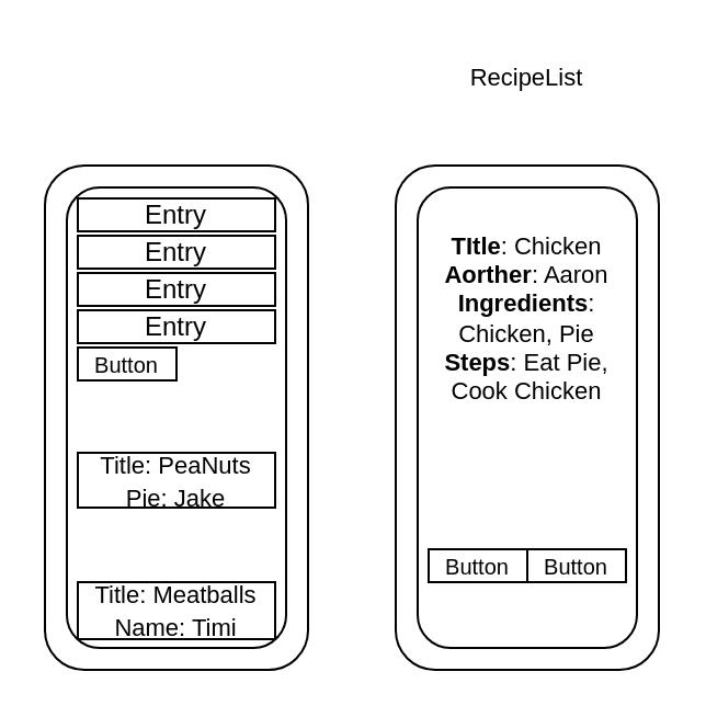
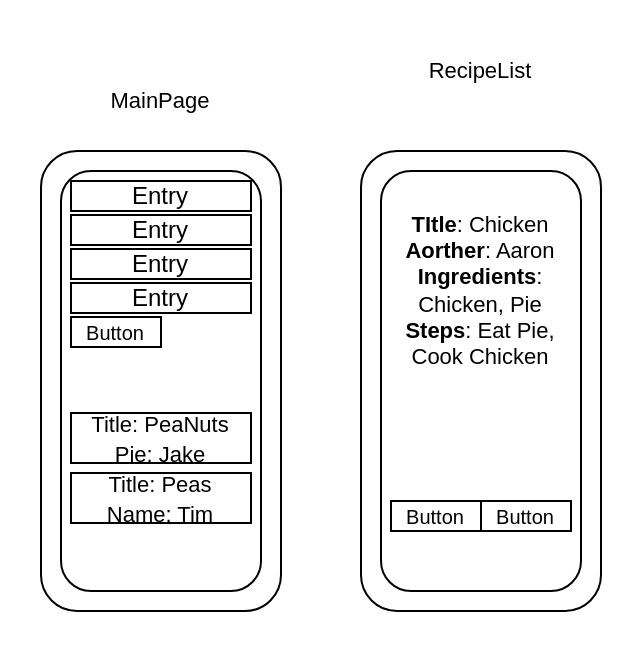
  <mxCell id="0" />
  <mxCell id="1" parent="0" />
  <mxCell id="2" value="" style="rounded=1;whiteSpace=wrap;html=1;" parent="1" vertex="1"><mxGeometry x="20" y="75" width="120" height="230" as="geometry" /></mxCell>
  <mxCell id="3" value="" style="rounded=1;whiteSpace=wrap;html=1;" parent="1" vertex="1"><mxGeometry x="30" y="85" width="100" height="210" as="geometry" /></mxCell>
  <mxCell id="4" value="" style="rounded=1;whiteSpace=wrap;html=1;" parent="1" vertex="1"><mxGeometry x="180" y="75" width="120" height="230" as="geometry" /></mxCell>
  <mxCell id="5" value="" style="rounded=1;whiteSpace=wrap;html=1;" parent="1" vertex="1"><mxGeometry x="190" y="85" width="100" height="210" as="geometry" /></mxCell>
  <mxCell id="6" value="&lt;span style=&quot;font-size: 11px;&quot;&gt;Title: PeaNuts&lt;/span&gt;&lt;br style=&quot;font-size: 11px;&quot;&gt;&lt;span style=&quot;font-size: 11px;&quot;&gt;Pie: Jake&lt;/span&gt;" style="rounded=0;whiteSpace=wrap;html=1;" parent="1" vertex="1"><mxGeometry x="35" y="206" width="90" height="25" as="geometry" /></mxCell>
- <mxCell id="8" value="&lt;span style=&quot;font-size: 11px;&quot;&gt;Title: Meatballs&lt;/span&gt;&lt;br style=&quot;font-size: 11px;&quot;&gt;&lt;span style=&quot;font-size: 11px;&quot;&gt;Name: Timi&lt;/span&gt;" style="rounded=0;whiteSpace=wrap;html=1;" parent="1" vertex="1"><mxGeometry x="35" y="265" width="90" height="26" as="geometry" /></mxCell>
+ <mxCell id="7" value="&lt;span style=&quot;font-size: 11px;&quot;&gt;Title: Peas&lt;/span&gt;&lt;br style=&quot;font-size: 11px;&quot;&gt;&lt;span style=&quot;font-size: 11px;&quot;&gt;Name: Tim&lt;/span&gt;" style="rounded=0;whiteSpace=wrap;html=1;" parent="1" vertex="1"><mxGeometry x="35" y="236" width="90" height="25" as="geometry" /></mxCell>
  <mxCell id="9" value="Entry" style="rounded=0;whiteSpace=wrap;html=1;" parent="1" vertex="1"><mxGeometry x="35" y="107" width="90" height="15" as="geometry" /></mxCell>
  <mxCell id="10" value="Entry" style="rounded=0;whiteSpace=wrap;html=1;" parent="1" vertex="1"><mxGeometry x="35" y="124" width="90" height="15" as="geometry" /></mxCell>
  <mxCell id="11" value="Entry" style="rounded=0;whiteSpace=wrap;html=1;" parent="1" vertex="1"><mxGeometry x="35" y="141" width="90" height="15" as="geometry" /></mxCell>
  <mxCell id="12" value="Entry" style="rounded=0;whiteSpace=wrap;html=1;" parent="1" vertex="1"><mxGeometry x="35" y="90" width="90" height="15" as="geometry" /></mxCell>
  <mxCell id="13" value="&lt;font size=&quot;1&quot;&gt;Button&lt;/font&gt;" style="rounded=0;whiteSpace=wrap;html=1;" parent="1" vertex="1"><mxGeometry x="35" y="158" width="45" height="15" as="geometry" /></mxCell>
  <mxCell id="14" value="&lt;b&gt;TItle&lt;/b&gt;: Chicken&lt;br&gt;&lt;b&gt;Aorther&lt;/b&gt;: Aaron&lt;br&gt;&lt;b&gt;Ingredients&lt;/b&gt;: Chicken, Pie&lt;br&gt;&lt;b&gt;Steps&lt;/b&gt;: Eat Pie, Cook Chicken" style="text;html=1;strokeColor=none;fillColor=none;align=center;verticalAlign=middle;whiteSpace=wrap;rounded=0;fontSize=11;" parent="1" vertex="1"><mxGeometry x="190" y="94" width="100" height="101" as="geometry" /></mxCell>
  <mxCell id="15" value="&lt;font size=&quot;1&quot;&gt;Button&lt;/font&gt;" style="rounded=0;whiteSpace=wrap;html=1;" parent="1" vertex="1"><mxGeometry x="195" y="250" width="45" height="15" as="geometry" /></mxCell>
  <mxCell id="16" value="&lt;font size=&quot;1&quot;&gt;Button&lt;/font&gt;" style="rounded=0;whiteSpace=wrap;html=1;" parent="1" vertex="1"><mxGeometry x="240" y="250" width="45" height="15" as="geometry" /></mxCell>
+ <mxCell id="17" value="MainPage" style="text;html=1;strokeColor=none;fillColor=none;align=center;verticalAlign=middle;whiteSpace=wrap;rounded=0;fontSize=11;" parent="1" vertex="1"><mxGeometry x="50" y="35" width="60" height="30" as="geometry" /></mxCell>
  <mxCell id="18" value="RecipeList" style="text;html=1;strokeColor=none;fillColor=none;align=center;verticalAlign=middle;whiteSpace=wrap;rounded=0;fontSize=11;" parent="1" vertex="1"><mxGeometry x="210" y="20" width="60" height="30" as="geometry" /></mxCell>
